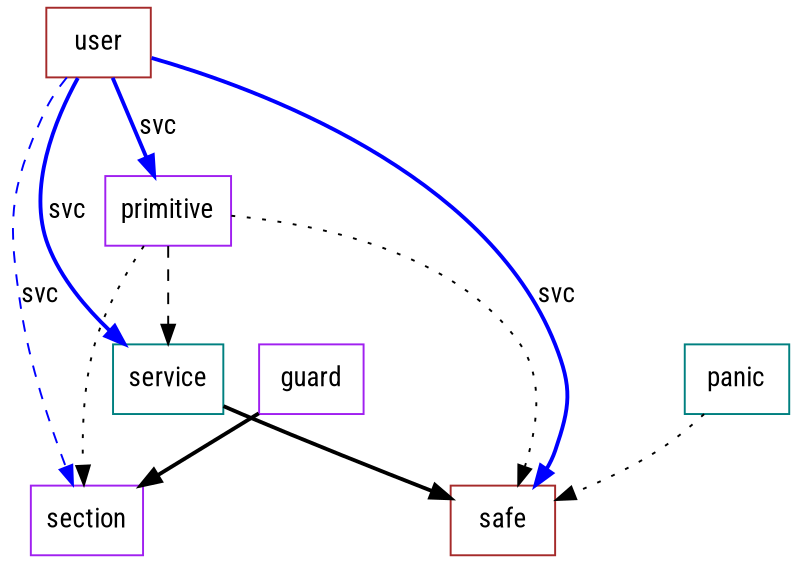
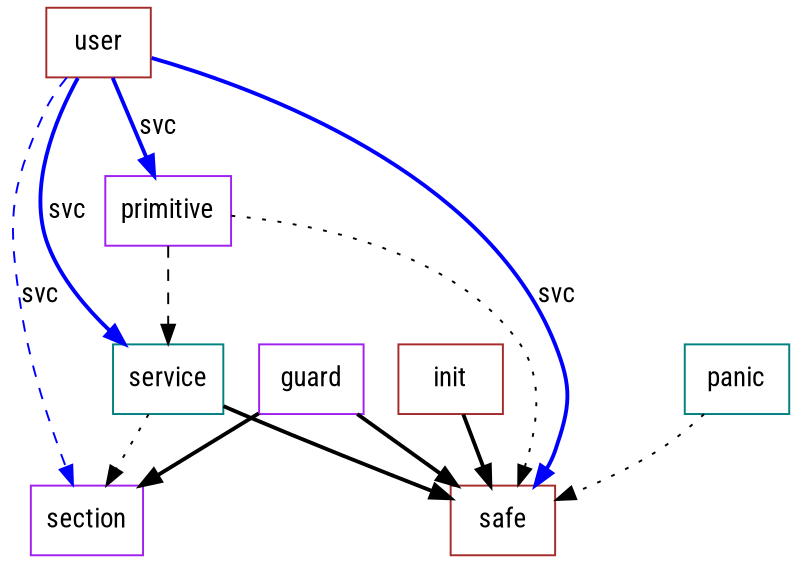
  digraph {
    fontname="Roboto Condensed"
    node [color=purple fontname="Roboto Condensed" shape=box]
    edge [fontname="Roboto Condensed" style=bold]
    primitive
    user [color=brown]
    service [color=teal]
    section
    safe [color=brown]
    panic [color=teal]
+   init [color=brown]
    guard
    primitive -> service [style=dashed]
    primitive -> safe [style=dotted]
    user -> primitive [color=blue label=svc]
    user -> service [color=blue label=svc]
    user -> section [color=blue label=svc style=dashed]
    user -> safe [color=blue label=svc]
-   primitive -> section [style=dotted]
+   service -> section [style=dotted]
    service -> safe
    panic -> safe [style=dotted]
+   init -> safe
    guard -> section
+   guard -> safe
  }
